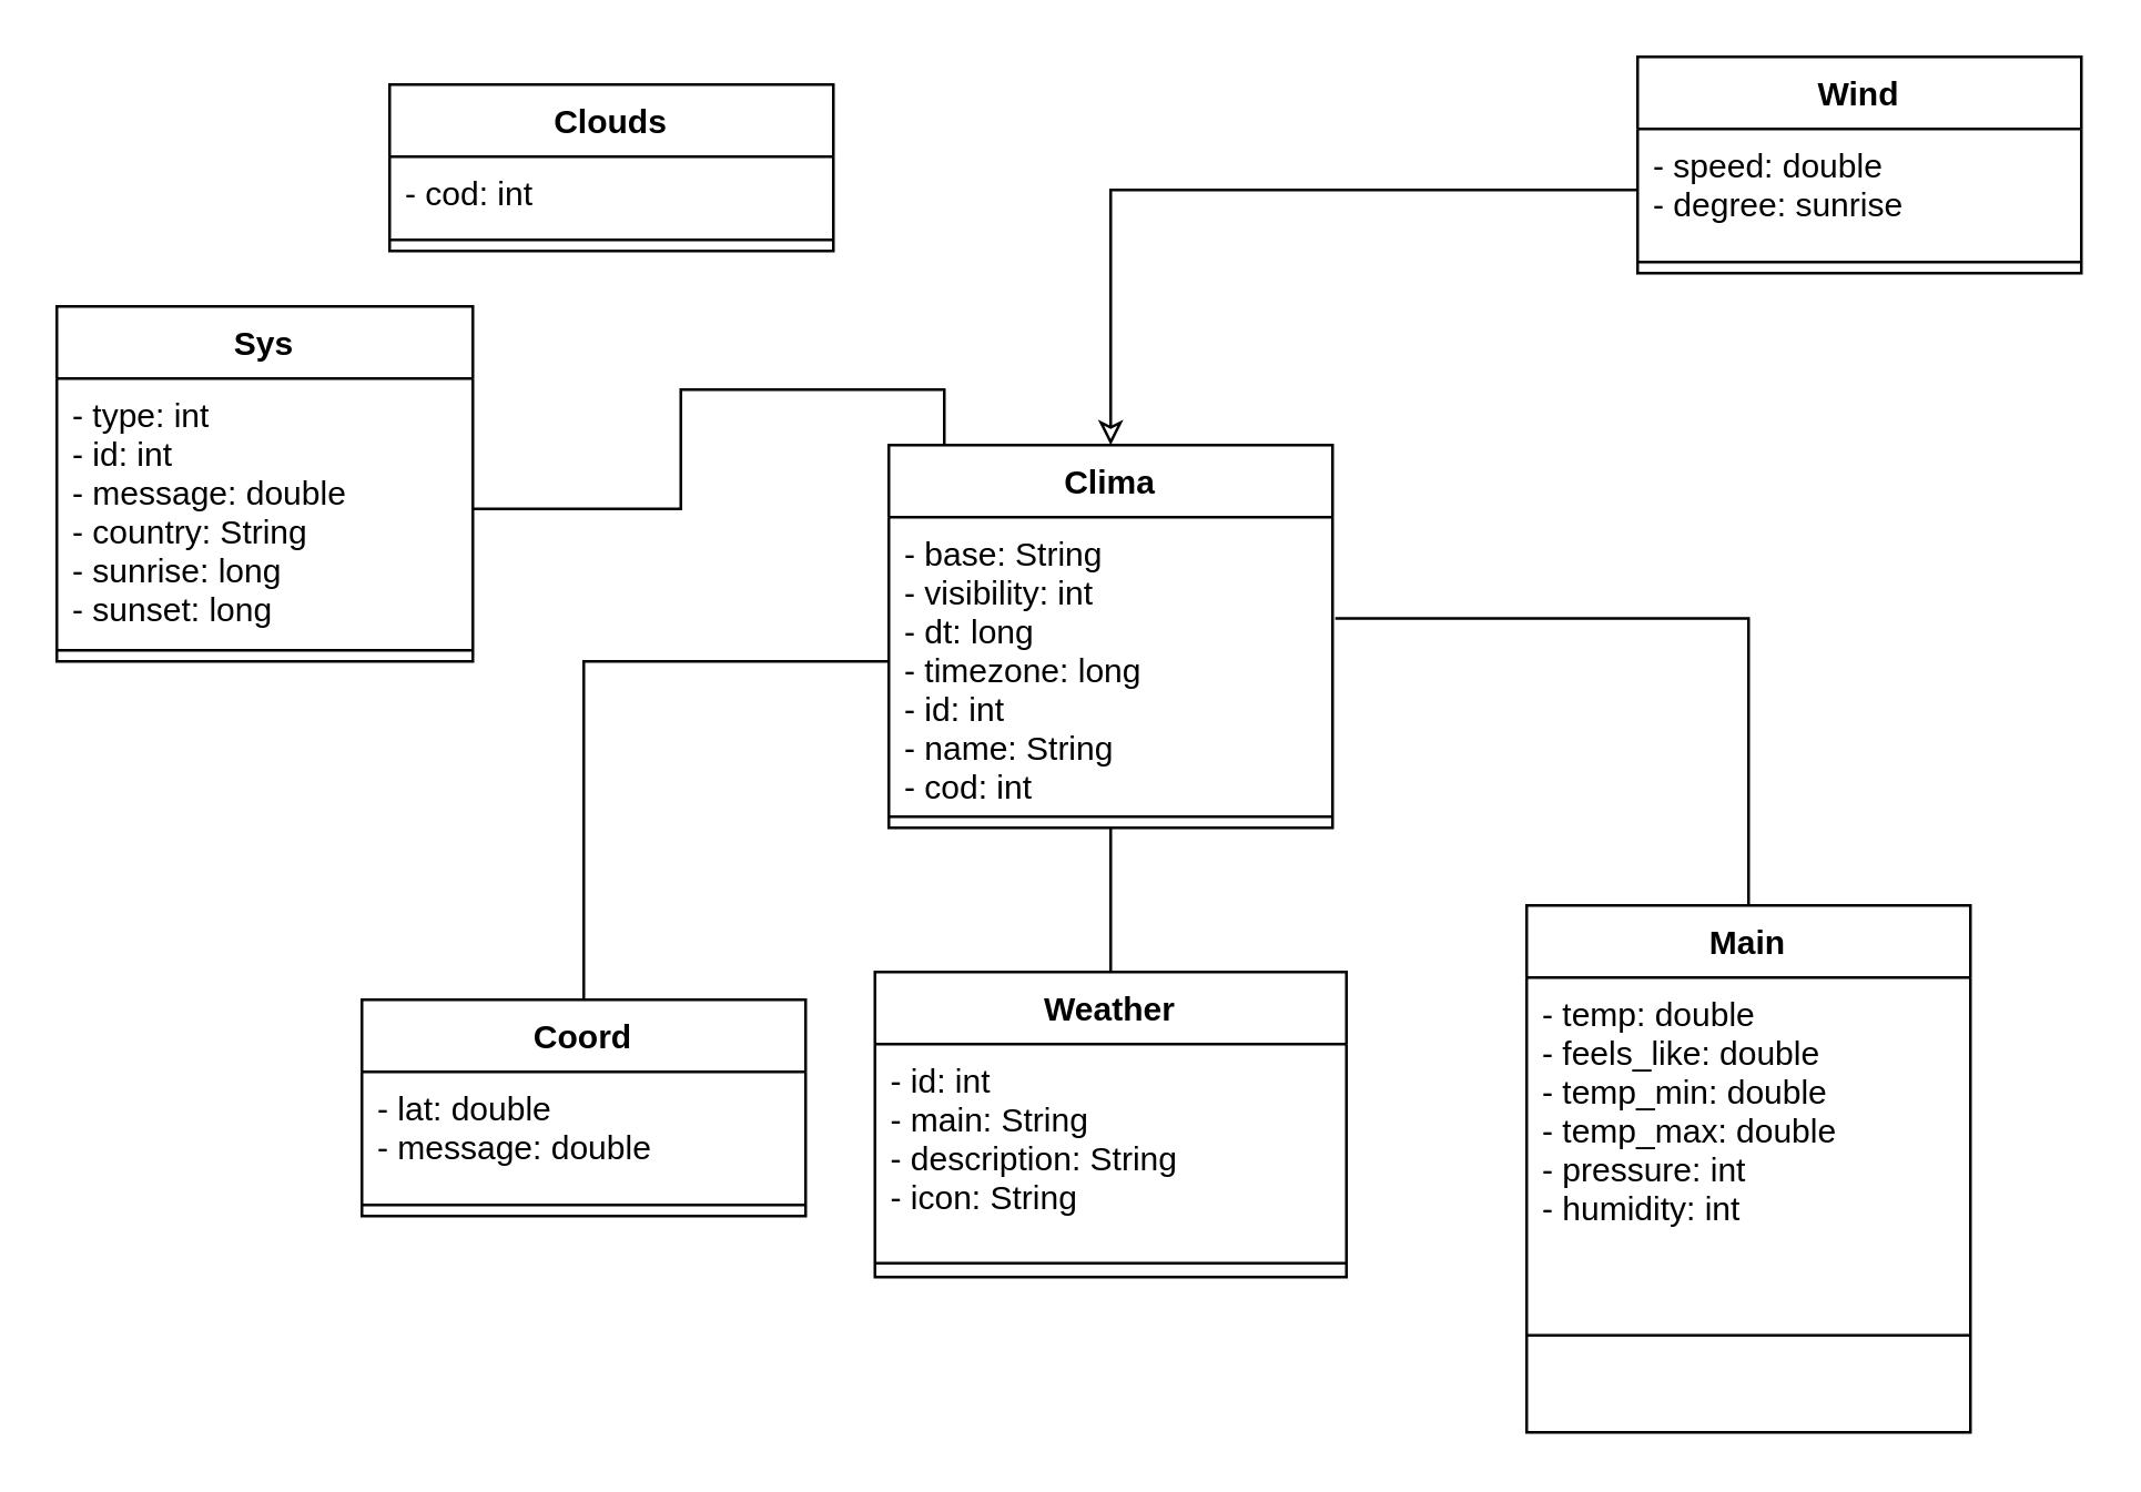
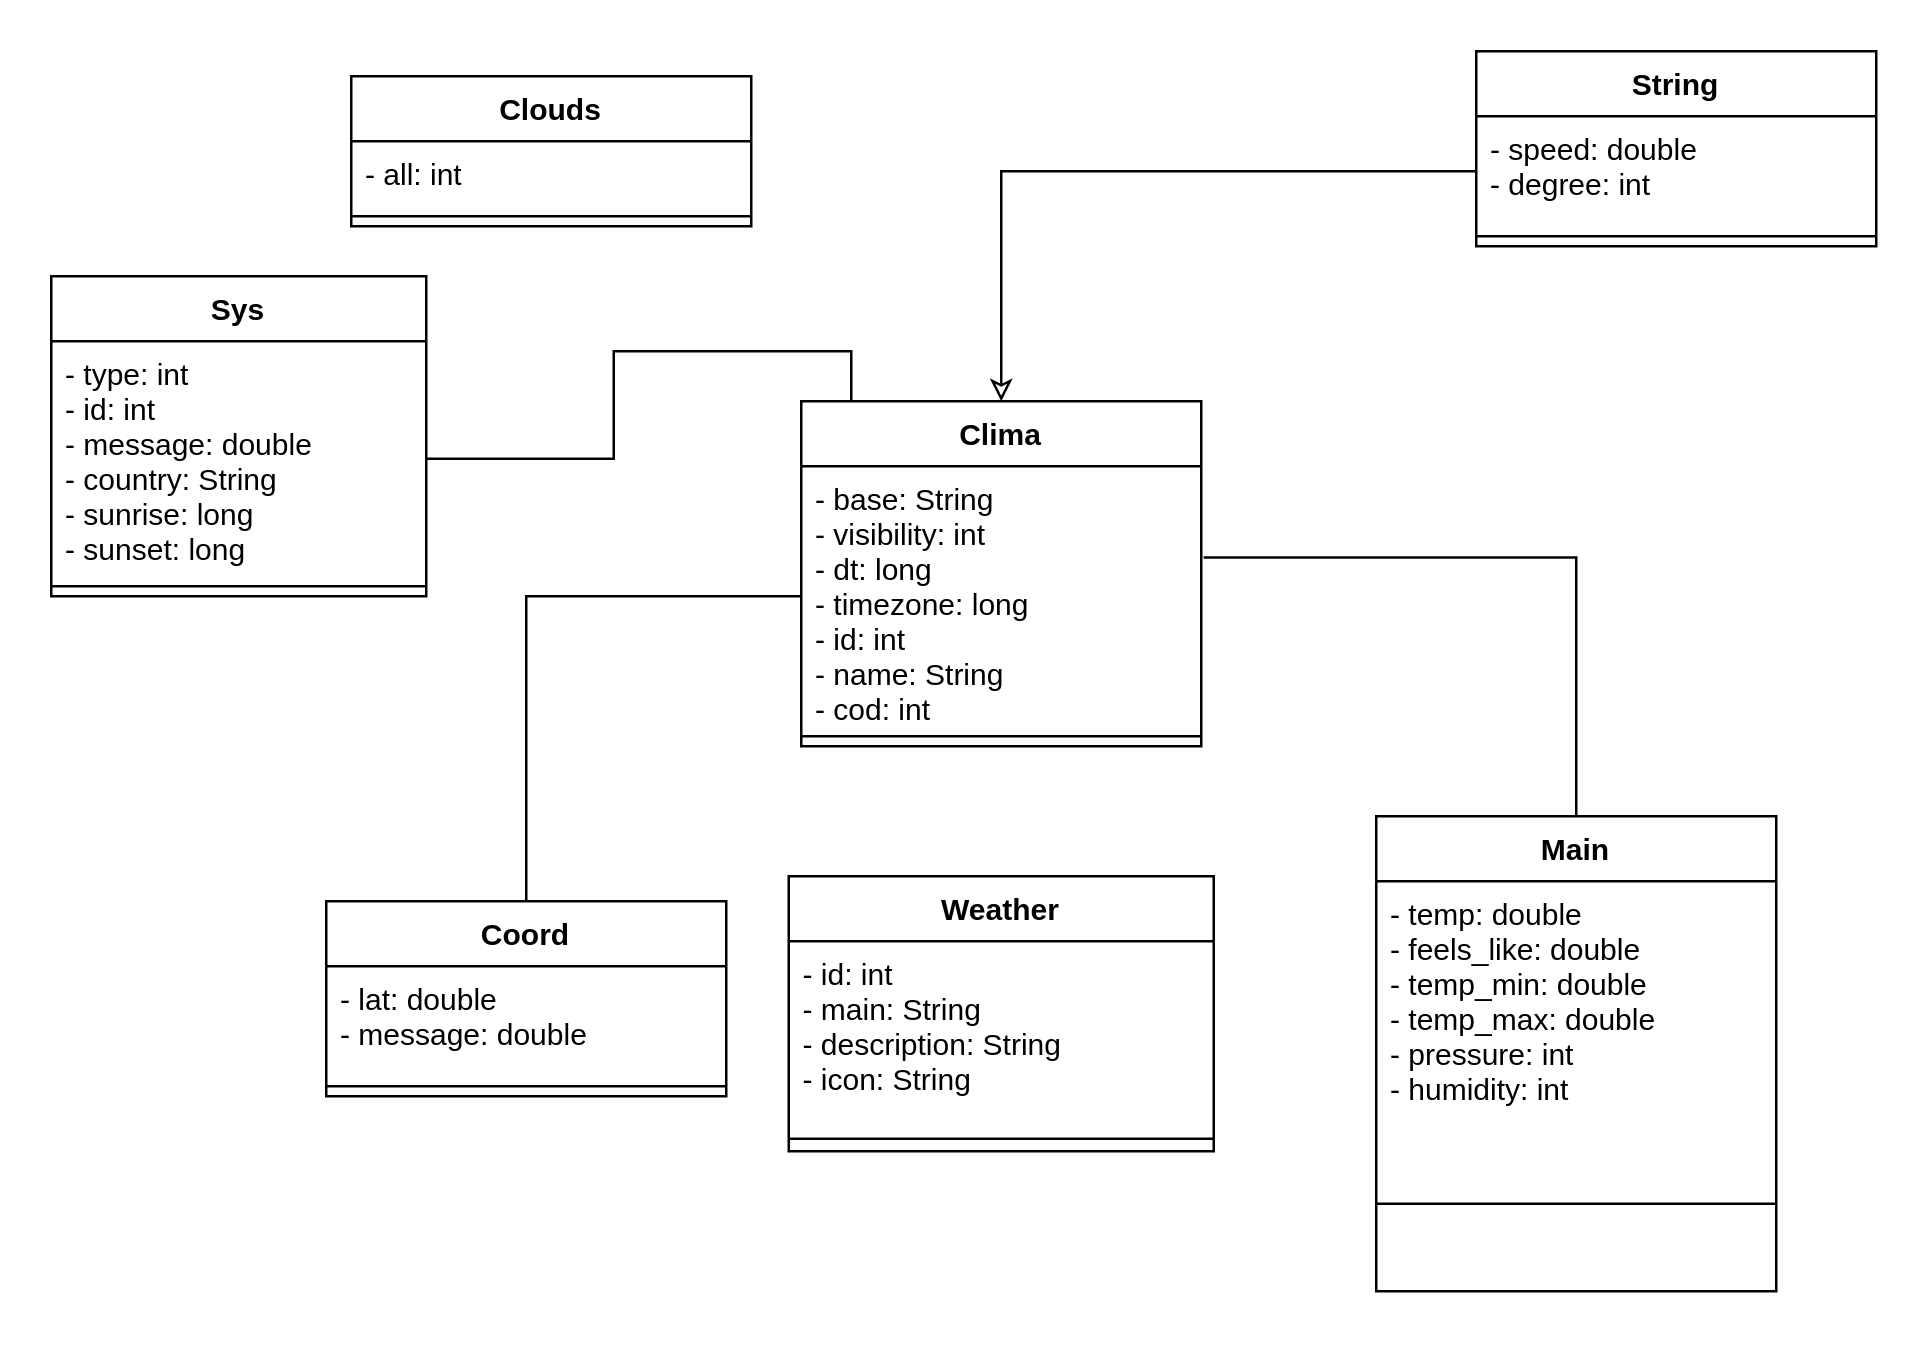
  <mxCell id="0" />
  <mxCell id="1" parent="0" />
  <mxCell id="2" value="Clima" style="swimlane;fontStyle=1;align=center;verticalAlign=top;childLayout=stackLayout;horizontal=1;startSize=26;horizontalStack=0;resizeParent=1;resizeParentMax=0;resizeLast=0;collapsible=1;marginBottom=0;" vertex="1" parent="1"><mxGeometry x="320" y="160" width="160" height="138" as="geometry" /></mxCell>
  <mxCell id="3" value="- base: String&#10;- visibility: int&#10;- dt: long&#10;- timezone: long&#10;- id: int&#10;- name: String&#10;- cod: int" style="text;strokeColor=none;fillColor=none;align=left;verticalAlign=top;spacingLeft=4;spacingRight=4;overflow=hidden;rotatable=0;points=[[0,0.5],[1,0.5]];portConstraint=eastwest;" vertex="1" parent="2"><mxGeometry y="26" width="160" height="104" as="geometry" /></mxCell>
  <mxCell id="4" value="" style="line;strokeWidth=1;fillColor=none;align=left;verticalAlign=middle;spacingTop=-1;spacingLeft=3;spacingRight=3;rotatable=0;labelPosition=right;points=[];portConstraint=eastwest;" vertex="1" parent="2"><mxGeometry y="130" width="160" height="8" as="geometry" /></mxCell>
  <mxCell id="5" style="edgeStyle=orthogonalEdgeStyle;rounded=0;orthogonalLoop=1;jettySize=auto;html=1;entryX=0;entryY=0.5;entryDx=0;entryDy=0;endArrow=none;endFill=0;" edge="1" parent="1" source="6" target="3"><mxGeometry relative="1" as="geometry" /></mxCell>
  <mxCell id="6" value="Coord" style="swimlane;fontStyle=1;align=center;verticalAlign=top;childLayout=stackLayout;horizontal=1;startSize=26;horizontalStack=0;resizeParent=1;resizeParentMax=0;resizeLast=0;collapsible=1;marginBottom=0;" vertex="1" parent="1"><mxGeometry x="130" y="360" width="160" height="78" as="geometry" /></mxCell>
  <mxCell id="7" value="- lat: double&#10;- message: double" style="text;strokeColor=none;fillColor=none;align=left;verticalAlign=top;spacingLeft=4;spacingRight=4;overflow=hidden;rotatable=0;points=[[0,0.5],[1,0.5]];portConstraint=eastwest;" vertex="1" parent="6"><mxGeometry y="26" width="160" height="44" as="geometry" /></mxCell>
  <mxCell id="8" value="" style="line;strokeWidth=1;fillColor=none;align=left;verticalAlign=middle;spacingTop=-1;spacingLeft=3;spacingRight=3;rotatable=0;labelPosition=right;points=[];portConstraint=eastwest;" vertex="1" parent="6"><mxGeometry y="70" width="160" height="8" as="geometry" /></mxCell>
- <mxCell id="9" style="edgeStyle=orthogonalEdgeStyle;rounded=0;orthogonalLoop=1;jettySize=auto;html=1;entryX=0.5;entryY=1;entryDx=0;entryDy=0;endArrow=none;endFill=0;" edge="1" parent="1" source="10" target="2"><mxGeometry relative="1" as="geometry" /></mxCell>
  <mxCell id="10" value="Weather" style="swimlane;fontStyle=1;align=center;verticalAlign=top;childLayout=stackLayout;horizontal=1;startSize=26;horizontalStack=0;resizeParent=1;resizeParentMax=0;resizeLast=0;collapsible=1;marginBottom=0;" vertex="1" parent="1"><mxGeometry x="315" y="350" width="170" height="110" as="geometry" /></mxCell>
  <mxCell id="11" value="- id: int&#10;- main: String&#10;- description: String&#10;- icon: String" style="text;strokeColor=none;fillColor=none;align=left;verticalAlign=top;spacingLeft=4;spacingRight=4;overflow=hidden;rotatable=0;points=[[0,0.5],[1,0.5]];portConstraint=eastwest;" vertex="1" parent="10"><mxGeometry y="26" width="170" height="74" as="geometry" /></mxCell>
  <mxCell id="12" value="" style="line;strokeWidth=1;fillColor=none;align=left;verticalAlign=middle;spacingTop=-1;spacingLeft=3;spacingRight=3;rotatable=0;labelPosition=right;points=[];portConstraint=eastwest;" vertex="1" parent="10"><mxGeometry y="100" width="170" height="10" as="geometry" /></mxCell>
  <mxCell id="13" style="edgeStyle=orthogonalEdgeStyle;rounded=0;orthogonalLoop=1;jettySize=auto;html=1;entryX=1.006;entryY=0.351;entryDx=0;entryDy=0;entryPerimeter=0;endArrow=none;endFill=0;" edge="1" parent="1" source="14" target="3"><mxGeometry relative="1" as="geometry" /></mxCell>
  <mxCell id="14" value="Main" style="swimlane;fontStyle=1;align=center;verticalAlign=top;childLayout=stackLayout;horizontal=1;startSize=26;horizontalStack=0;resizeParent=1;resizeParentMax=0;resizeLast=0;collapsible=1;marginBottom=0;" vertex="1" parent="1"><mxGeometry x="550" y="326" width="160" height="190" as="geometry" /></mxCell>
  <mxCell id="15" value="- temp: double&#10;- feels_like: double&#10;- temp_min: double&#10;- temp_max: double&#10;- pressure: int&#10;- humidity: int" style="text;strokeColor=none;fillColor=none;align=left;verticalAlign=top;spacingLeft=4;spacingRight=4;overflow=hidden;rotatable=0;points=[[0,0.5],[1,0.5]];portConstraint=eastwest;" vertex="1" parent="14"><mxGeometry y="26" width="160" height="94" as="geometry" /></mxCell>
  <mxCell id="16" value="" style="line;strokeWidth=1;fillColor=none;align=left;verticalAlign=middle;spacingTop=-1;spacingLeft=3;spacingRight=3;rotatable=0;labelPosition=right;points=[];portConstraint=eastwest;" vertex="1" parent="14"><mxGeometry y="120" width="160" height="70" as="geometry" /></mxCell>
- <mxCell id="17" value="Wind" style="swimlane;fontStyle=1;align=center;verticalAlign=top;childLayout=stackLayout;horizontal=1;startSize=26;horizontalStack=0;resizeParent=1;resizeParentMax=0;resizeLast=0;collapsible=1;marginBottom=0;" vertex="1" parent="1"><mxGeometry x="590" y="20" width="160" height="78" as="geometry" /></mxCell>
- <mxCell id="18" value="- speed: double&#10;- degree: sunrise" style="text;strokeColor=none;fillColor=none;align=left;verticalAlign=top;spacingLeft=4;spacingRight=4;overflow=hidden;rotatable=0;points=[[0,0.5],[1,0.5]];portConstraint=eastwest;" vertex="1" parent="17"><mxGeometry y="26" width="160" height="44" as="geometry" /></mxCell>
+ <mxCell id="17" value="String" style="swimlane;fontStyle=1;align=center;verticalAlign=top;childLayout=stackLayout;horizontal=1;startSize=26;horizontalStack=0;resizeParent=1;resizeParentMax=0;resizeLast=0;collapsible=1;marginBottom=0;" vertex="1" parent="1"><mxGeometry x="590" y="20" width="160" height="78" as="geometry" /></mxCell>
+ <mxCell id="18" value="- speed: double&#10;- degree: int" style="text;strokeColor=none;fillColor=none;align=left;verticalAlign=top;spacingLeft=4;spacingRight=4;overflow=hidden;rotatable=0;points=[[0,0.5],[1,0.5]];portConstraint=eastwest;" vertex="1" parent="17"><mxGeometry y="26" width="160" height="44" as="geometry" /></mxCell>
  <mxCell id="19" value="" style="line;strokeWidth=1;fillColor=none;align=left;verticalAlign=middle;spacingTop=-1;spacingLeft=3;spacingRight=3;rotatable=0;labelPosition=right;points=[];portConstraint=eastwest;" vertex="1" parent="17"><mxGeometry y="70" width="160" height="8" as="geometry" /></mxCell>
  <mxCell id="20" style="edgeStyle=orthogonalEdgeStyle;rounded=0;orthogonalLoop=1;jettySize=auto;html=1;endArrow=classic;endFill=0;startArrow=none;startFill=0;" edge="1" parent="1" source="18" target="2"><mxGeometry relative="1" as="geometry" /></mxCell>
  <mxCell id="21" value="Clouds" style="swimlane;fontStyle=1;align=center;verticalAlign=top;childLayout=stackLayout;horizontal=1;startSize=26;horizontalStack=0;resizeParent=1;resizeParentMax=0;resizeLast=0;collapsible=1;marginBottom=0;" vertex="1" parent="1"><mxGeometry x="140" y="30" width="160" height="60" as="geometry" /></mxCell>
- <mxCell id="22" value="- cod: int" style="text;strokeColor=none;fillColor=none;align=left;verticalAlign=top;spacingLeft=4;spacingRight=4;overflow=hidden;rotatable=0;points=[[0,0.5],[1,0.5]];portConstraint=eastwest;" vertex="1" parent="21"><mxGeometry y="26" width="160" height="26" as="geometry" /></mxCell>
+ <mxCell id="22" value="- all: int" style="text;strokeColor=none;fillColor=none;align=left;verticalAlign=top;spacingLeft=4;spacingRight=4;overflow=hidden;rotatable=0;points=[[0,0.5],[1,0.5]];portConstraint=eastwest;" vertex="1" parent="21"><mxGeometry y="26" width="160" height="26" as="geometry" /></mxCell>
  <mxCell id="23" value="" style="line;strokeWidth=1;fillColor=none;align=left;verticalAlign=middle;spacingTop=-1;spacingLeft=3;spacingRight=3;rotatable=0;labelPosition=right;points=[];portConstraint=eastwest;" vertex="1" parent="21"><mxGeometry y="52" width="160" height="8" as="geometry" /></mxCell>
  <mxCell id="24" value="Sys" style="swimlane;fontStyle=1;align=center;verticalAlign=top;childLayout=stackLayout;horizontal=1;startSize=26;horizontalStack=0;resizeParent=1;resizeParentMax=0;resizeLast=0;collapsible=1;marginBottom=0;" vertex="1" parent="1"><mxGeometry x="20" y="110" width="150" height="128" as="geometry" /></mxCell>
  <mxCell id="25" value="- type: int&#10;- id: int&#10;- message: double&#10;- country: String&#10;- sunrise: long&#10;- sunset: long" style="text;strokeColor=none;fillColor=none;align=left;verticalAlign=top;spacingLeft=4;spacingRight=4;overflow=hidden;rotatable=0;points=[[0,0.5],[1,0.5]];portConstraint=eastwest;" vertex="1" parent="24"><mxGeometry y="26" width="150" height="94" as="geometry" /></mxCell>
  <mxCell id="26" value="" style="line;strokeWidth=1;fillColor=none;align=left;verticalAlign=middle;spacingTop=-1;spacingLeft=3;spacingRight=3;rotatable=0;labelPosition=right;points=[];portConstraint=eastwest;" vertex="1" parent="24"><mxGeometry y="120" width="150" height="8" as="geometry" /></mxCell>
  <mxCell id="27" style="edgeStyle=orthogonalEdgeStyle;rounded=0;orthogonalLoop=1;jettySize=auto;html=1;entryX=0.125;entryY=0;entryDx=0;entryDy=0;entryPerimeter=0;endArrow=none;endFill=0;" edge="1" parent="1" source="25" target="2"><mxGeometry relative="1" as="geometry" /></mxCell>
